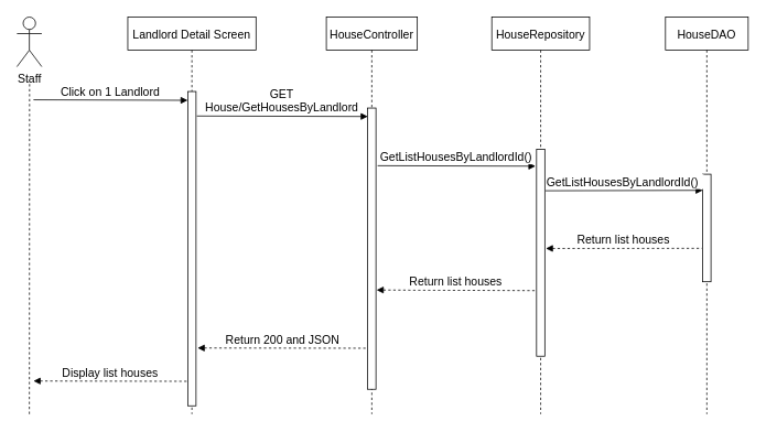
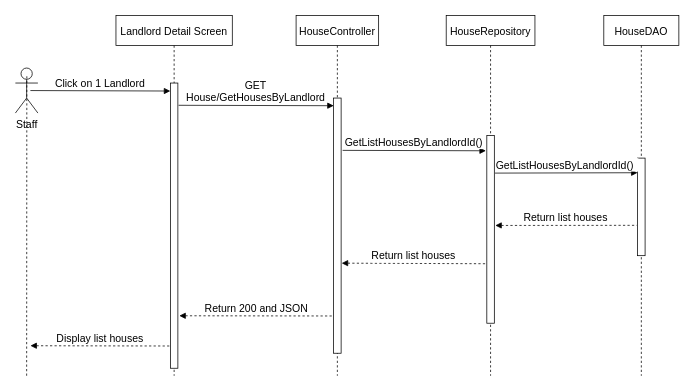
  <mxCell id="0" />
  <mxCell id="1" parent="0" />
  <mxCell id="2" value="Landlord Detail Screen" style="shape=umlLifeline;perimeter=lifelinePerimeter;container=1;collapsible=0;recursiveResize=0;rounded=0;shadow=0;strokeWidth=1;fontSize=14;" parent="1" vertex="1"><mxGeometry x="154" y="20" width="155" height="480" as="geometry" /></mxCell>
  <mxCell id="3" value="" style="points=[];perimeter=orthogonalPerimeter;rounded=0;shadow=0;strokeWidth=1;fontSize=14;" parent="2" vertex="1"><mxGeometry x="72.5" y="90" width="10" height="380" as="geometry" /></mxCell>
  <mxCell id="4" value="HouseController" style="shape=umlLifeline;perimeter=lifelinePerimeter;container=1;collapsible=0;recursiveResize=0;rounded=0;shadow=0;strokeWidth=1;fontSize=14;" parent="1" vertex="1"><mxGeometry x="394" y="20" width="110" height="480" as="geometry" /></mxCell>
  <mxCell id="5" value="" style="points=[];perimeter=orthogonalPerimeter;rounded=0;shadow=0;strokeWidth=1;fontSize=14;" parent="4" vertex="1"><mxGeometry x="50" y="110" width="10" height="340" as="geometry" /></mxCell>
- <mxCell id="6" value="Staff" style="shape=umlActor;verticalLabelPosition=bottom;verticalAlign=top;html=1;outlineConnect=0;fontSize=14;" parent="1" vertex="1"><mxGeometry x="20" y="20" width="30" height="60" as="geometry" /></mxCell>
+ <mxCell id="6" value="Staff" style="shape=umlActor;verticalLabelPosition=bottom;verticalAlign=top;html=1;outlineConnect=0;fontSize=14;" parent="1" vertex="1"><mxGeometry x="20" y="90" width="30" height="60" as="geometry" /></mxCell>
  <mxCell id="7" value="" style="endArrow=none;dashed=1;html=1;rounded=0;startArrow=none;fontSize=14;" parent="1" edge="1"><mxGeometry width="50" height="50" relative="1" as="geometry"><mxPoint x="35" y="500" as="sourcePoint" /><mxPoint x="35.25" y="100" as="targetPoint" /></mxGeometry></mxCell>
  <mxCell id="8" value="Click on 1 Landlord" style="verticalAlign=bottom;endArrow=block;entryX=-0.007;entryY=0.028;shadow=0;strokeWidth=1;entryDx=0;entryDy=0;entryPerimeter=0;fontSize=14;" parent="1" target="3" edge="1"><mxGeometry relative="1" as="geometry"><mxPoint x="40" y="120" as="sourcePoint" /><mxPoint x="210" y="120" as="targetPoint" /></mxGeometry></mxCell>
  <mxCell id="9" value="GET &#10;House/GetHousesByLandlord" style="verticalAlign=bottom;endArrow=block;shadow=0;strokeWidth=1;entryX=0.016;entryY=0.03;entryDx=0;entryDy=0;entryPerimeter=0;exitX=1.094;exitY=0.078;exitDx=0;exitDy=0;exitPerimeter=0;fontSize=14;" parent="1" source="3" target="5" edge="1"><mxGeometry relative="1" as="geometry"><mxPoint x="240" y="130" as="sourcePoint" /><mxPoint x="410" y="129" as="targetPoint" /></mxGeometry></mxCell>
  <mxCell id="10" value="HouseRepository" style="shape=umlLifeline;perimeter=lifelinePerimeter;container=1;collapsible=0;recursiveResize=0;rounded=0;shadow=0;strokeWidth=1;fontSize=14;" parent="1" vertex="1"><mxGeometry x="594" y="20" width="118.25" height="480" as="geometry" /></mxCell>
  <mxCell id="11" value="" style="points=[];perimeter=orthogonalPerimeter;rounded=0;shadow=0;strokeWidth=1;fontSize=14;" parent="10" vertex="1"><mxGeometry x="54.13" y="160" width="10" height="250" as="geometry" /></mxCell>
  <mxCell id="12" value="HouseDAO" style="shape=umlLifeline;perimeter=lifelinePerimeter;container=1;collapsible=0;recursiveResize=0;rounded=0;shadow=0;strokeWidth=1;fontSize=14;" parent="1" vertex="1"><mxGeometry x="804" y="20" width="100" height="480" as="geometry" /></mxCell>
  <mxCell id="13" value="" style="points=[];perimeter=orthogonalPerimeter;rounded=0;shadow=0;strokeWidth=1;fontSize=14;" parent="12" vertex="1"><mxGeometry x="45" y="190" width="10" height="130" as="geometry" /></mxCell>
  <mxCell id="14" value="GetListHousesByLandlordId()" style="verticalAlign=bottom;endArrow=block;shadow=0;strokeWidth=1;entryX=-0.12;entryY=0.081;entryDx=0;entryDy=0;entryPerimeter=0;fontSize=14;exitX=1.2;exitY=0.205;exitDx=0;exitDy=0;exitPerimeter=0;" parent="1" target="11" edge="1" source="5"><mxGeometry relative="1" as="geometry"><mxPoint x="474" y="200" as="sourcePoint" /><mxPoint x="600.75" y="180" as="targetPoint" /></mxGeometry></mxCell>
  <mxCell id="15" value="GetListHousesByLandlordId() " style="verticalAlign=bottom;endArrow=block;shadow=0;strokeWidth=1;exitX=1.097;exitY=0.2;exitDx=0;exitDy=0;exitPerimeter=0;entryX=0;entryY=0.15;entryDx=0;entryDy=0;entryPerimeter=0;fontSize=14;" parent="1" source="11" target="13" edge="1"><mxGeometry relative="1" as="geometry"><mxPoint x="630.75" y="199.72" as="sourcePoint" /><mxPoint x="810.75" y="200" as="targetPoint" /></mxGeometry></mxCell>
  <mxCell id="16" value="Return list houses" style="verticalAlign=bottom;endArrow=none;shadow=0;strokeWidth=1;entryX=-0.102;entryY=0.689;entryDx=0;entryDy=0;entryPerimeter=0;endFill=0;startArrow=block;startFill=1;dashed=1;exitX=1.126;exitY=0.479;exitDx=0;exitDy=0;exitPerimeter=0;fontSize=14;" parent="1" source="11" target="13" edge="1"><mxGeometry relative="1" as="geometry"><mxPoint x="630.75" y="281" as="sourcePoint" /><mxPoint x="810.89" y="250.16" as="targetPoint" /></mxGeometry></mxCell>
  <mxCell id="17" value="Return list houses" style="verticalAlign=bottom;endArrow=none;shadow=0;strokeWidth=1;endFill=0;startArrow=block;startFill=1;dashed=1;exitX=1.075;exitY=0.647;exitDx=0;exitDy=0;exitPerimeter=0;entryX=-0.079;entryY=0.683;entryDx=0;entryDy=0;entryPerimeter=0;fontSize=14;" parent="1" target="11" edge="1" source="5"><mxGeometry relative="1" as="geometry"><mxPoint x="426" y="349.8" as="sourcePoint" /><mxPoint x="620.2" y="290" as="targetPoint" /></mxGeometry></mxCell>
  <mxCell id="18" value="Return 200 and JSON" style="verticalAlign=bottom;endArrow=none;shadow=0;strokeWidth=1;entryX=-0.049;entryY=0.854;entryDx=0;entryDy=0;entryPerimeter=0;endFill=0;startArrow=block;startFill=1;dashed=1;exitX=1.19;exitY=0.816;exitDx=0;exitDy=0;exitPerimeter=0;fontSize=14;" parent="1" source="3" target="5" edge="1"><mxGeometry relative="1" as="geometry"><mxPoint x="230" y="330" as="sourcePoint" /><mxPoint x="419.45" y="330" as="targetPoint" /></mxGeometry></mxCell>
  <mxCell id="19" value="Display list houses" style="verticalAlign=bottom;endArrow=none;shadow=0;strokeWidth=1;entryX=-0.034;entryY=0.922;entryDx=0;entryDy=0;entryPerimeter=0;endFill=0;startArrow=block;startFill=1;dashed=1;fontSize=14;" parent="1" target="3" edge="1"><mxGeometry relative="1" as="geometry"><mxPoint x="40" y="460" as="sourcePoint" /><mxPoint x="229.45" y="340" as="targetPoint" /></mxGeometry></mxCell>
